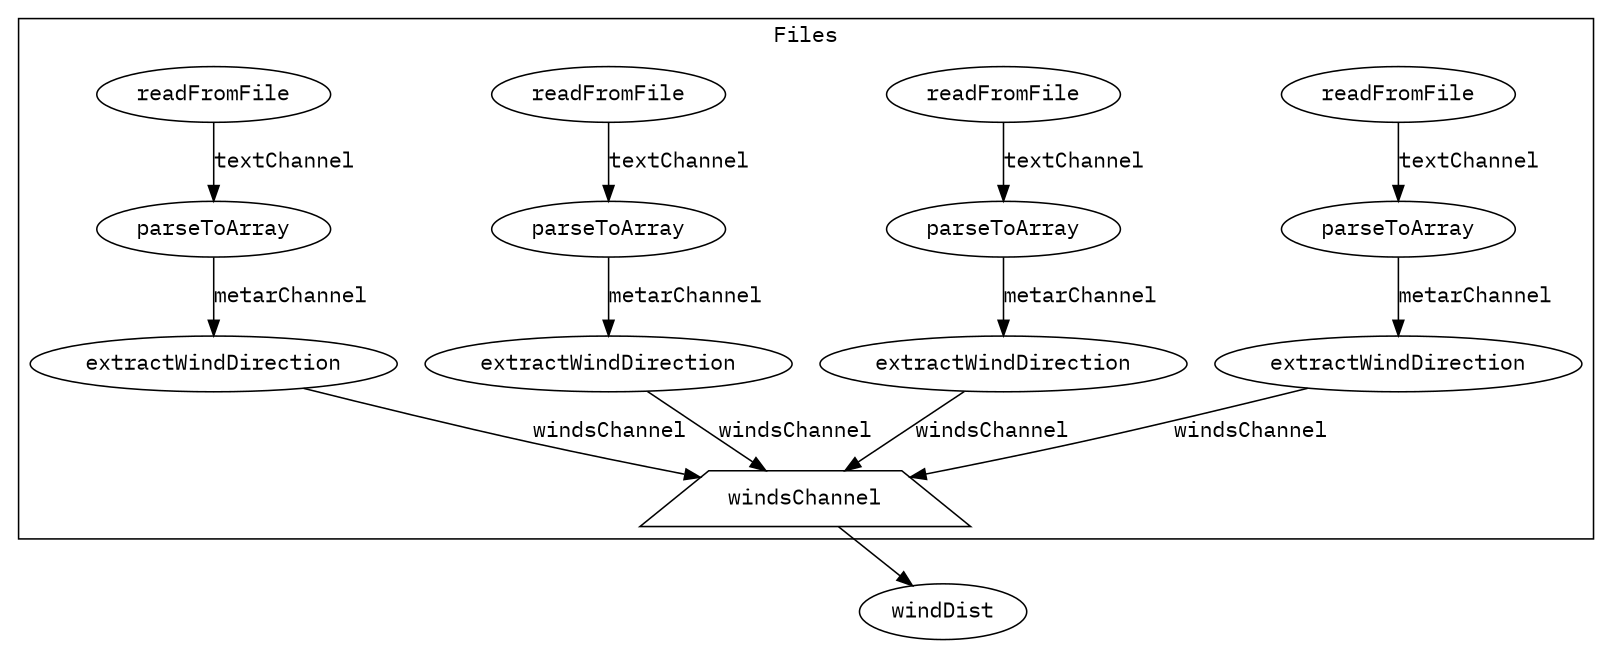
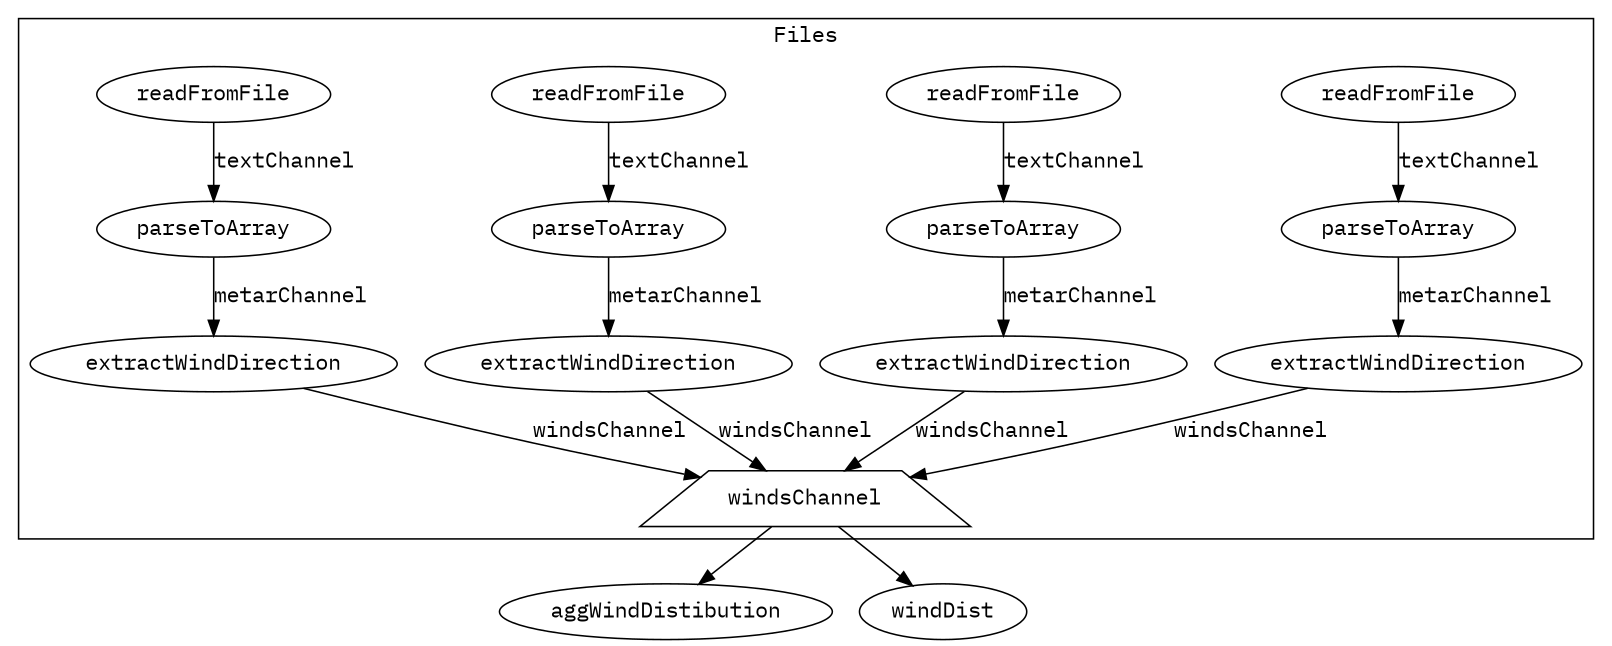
  digraph {
    fontname="IBM Plex Mono"
    node [fontname="IBM Plex Mono"]
    edge [fontname="IBM Plex Mono"]
    n1 [label=readFromFile]
    n2 [label=parseToArray]
    n3 [label=extractWindDirection]
    n4 [label=windsChannel shape=trapezium]
    n5 [label=readFromFile]
    n6 [label=parseToArray]
    n7 [label=extractWindDirection]
    n8 [label=readFromFile]
    n9 [label=parseToArray]
    n10 [label=extractWindDirection]
    n11 [label=readFromFile]
    n12 [label=parseToArray]
    n13 [label=extractWindDirection]
+   aggWindDistibution
    windDist
    subgraph cluster_1 {
      label=Files
      n1
      n2
      n3
      n4
      n5
      n6
      n7
      n8
      n9
      n10
      n11
      n12
      n13
    }
    n1 -> n2 [label=textChannel]
    n2 -> n3 [label=metarChannel]
    n3 -> n4 [label=windsChannel]
+   n4 -> aggWindDistibution
    n4 -> windDist
    n5 -> n6 [label=textChannel]
    n6 -> n7 [label=metarChannel]
    n7 -> n4 [label=windsChannel]
    n8 -> n9 [label=textChannel]
    n9 -> n10 [label=metarChannel]
    n10 -> n4 [label=windsChannel]
    n11 -> n12 [label=textChannel]
    n12 -> n13 [label=metarChannel]
    n13 -> n4 [label=windsChannel]
  }
